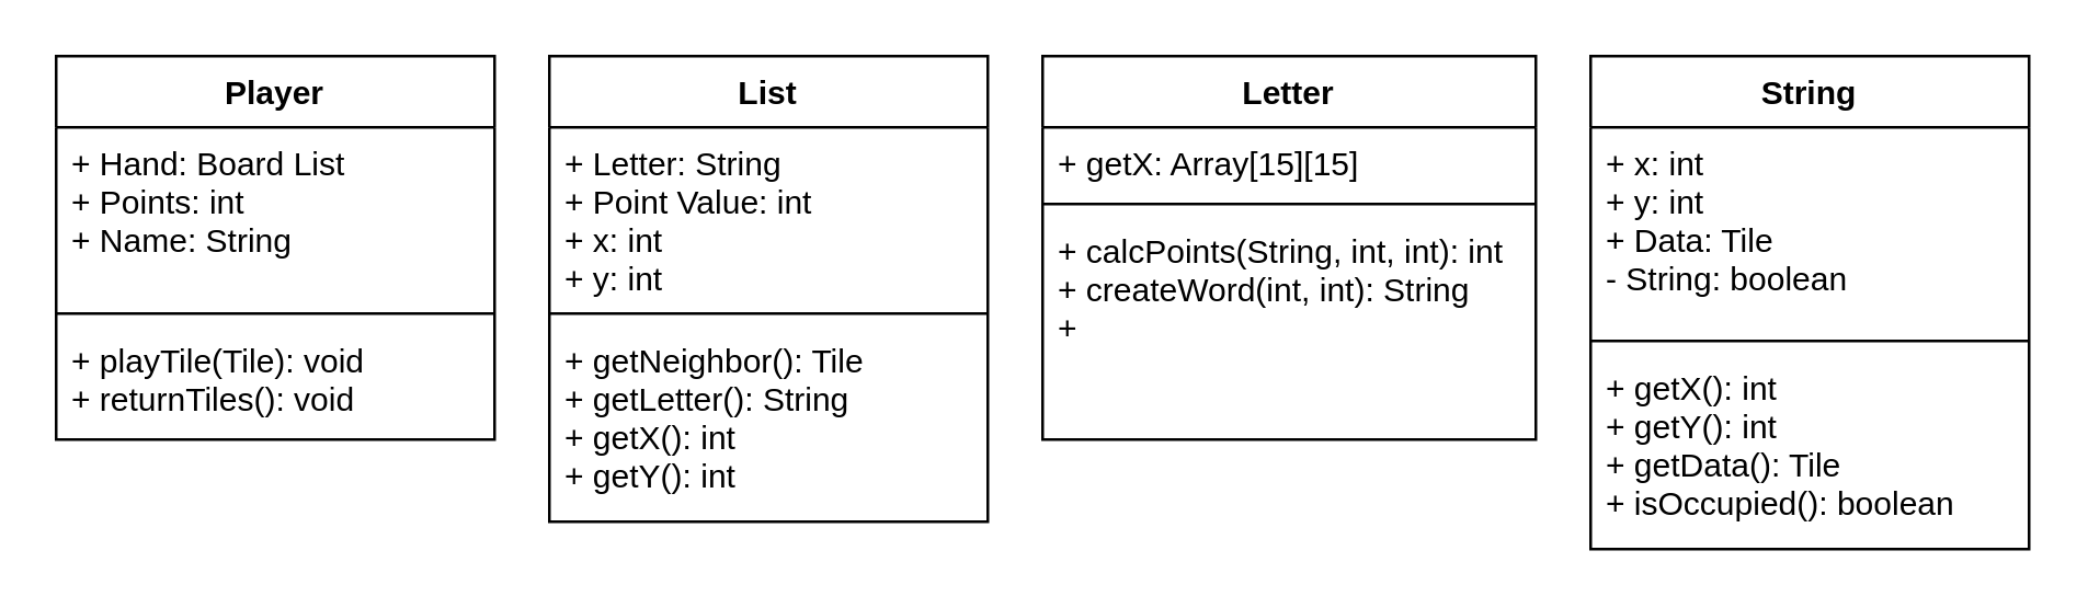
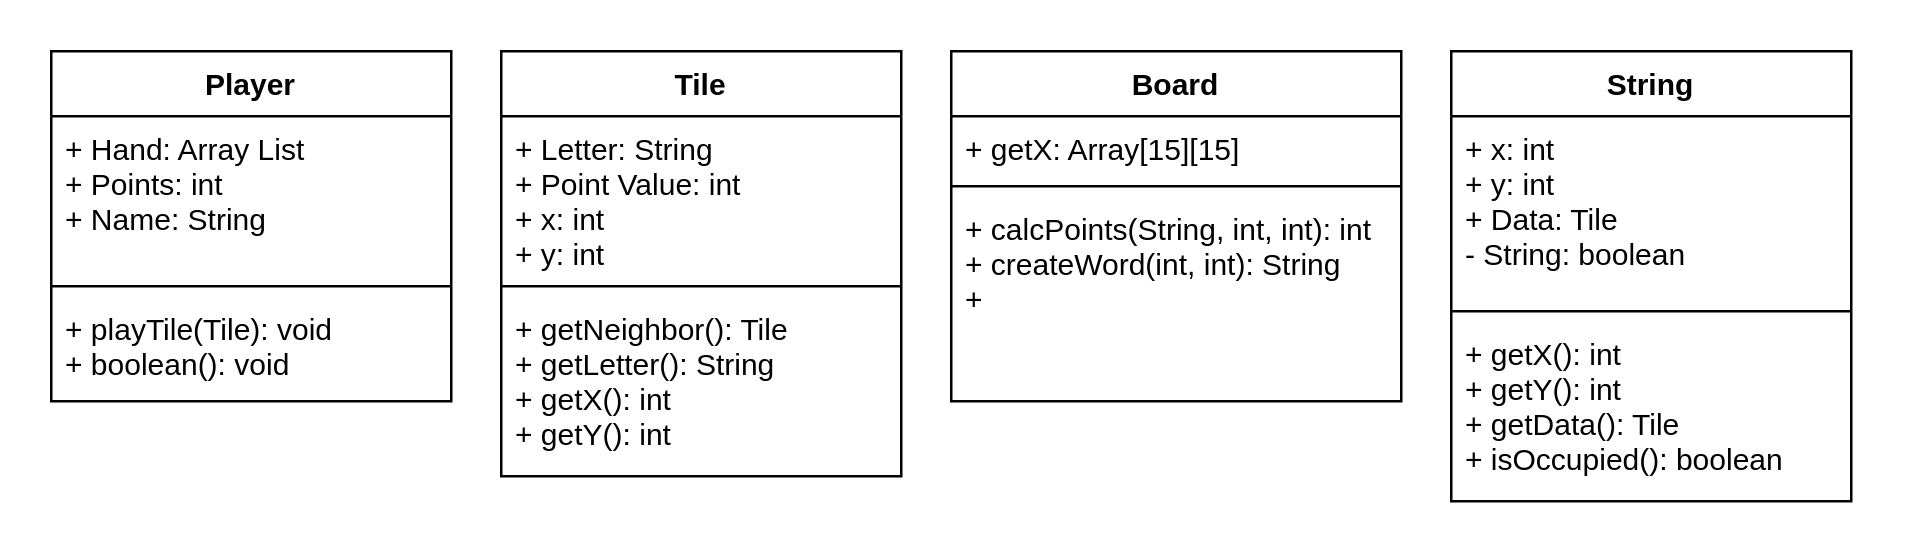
  <mxCell id="0" />
  <mxCell id="1" parent="0" />
  <mxCell id="2" value="Player" style="swimlane;fontStyle=1;align=center;verticalAlign=top;childLayout=stackLayout;horizontal=1;startSize=26;horizontalStack=0;resizeParent=1;resizeParentMax=0;resizeLast=0;collapsible=1;marginBottom=0;" vertex="1" parent="1"><mxGeometry x="20" y="20" width="160" height="140" as="geometry" /></mxCell>
- <mxCell id="3" value="+ Hand: Board List&#10;+ Points: int&#10;+ Name: String" style="text;strokeColor=none;fillColor=none;align=left;verticalAlign=top;spacingLeft=4;spacingRight=4;overflow=hidden;rotatable=0;points=[[0,0.5],[1,0.5]];portConstraint=eastwest;" vertex="1" parent="2"><mxGeometry y="26" width="160" height="64" as="geometry" /></mxCell>
+ <mxCell id="3" value="+ Hand: Array List&#10;+ Points: int&#10;+ Name: String" style="text;strokeColor=none;fillColor=none;align=left;verticalAlign=top;spacingLeft=4;spacingRight=4;overflow=hidden;rotatable=0;points=[[0,0.5],[1,0.5]];portConstraint=eastwest;" vertex="1" parent="2"><mxGeometry y="26" width="160" height="64" as="geometry" /></mxCell>
  <mxCell id="4" value="" style="line;strokeWidth=1;fillColor=none;align=left;verticalAlign=middle;spacingTop=-1;spacingLeft=3;spacingRight=3;rotatable=0;labelPosition=right;points=[];portConstraint=eastwest;" vertex="1" parent="2"><mxGeometry y="90" width="160" height="8" as="geometry" /></mxCell>
- <mxCell id="5" value="+ playTile(Tile): void&#10;+ returnTiles(): void&#10;" style="text;strokeColor=none;fillColor=none;align=left;verticalAlign=top;spacingLeft=4;spacingRight=4;overflow=hidden;rotatable=0;points=[[0,0.5],[1,0.5]];portConstraint=eastwest;" vertex="1" parent="2"><mxGeometry y="98" width="160" height="42" as="geometry" /></mxCell>
- <mxCell id="6" value="List" style="swimlane;fontStyle=1;align=center;verticalAlign=top;childLayout=stackLayout;horizontal=1;startSize=26;horizontalStack=0;resizeParent=1;resizeParentMax=0;resizeLast=0;collapsible=1;marginBottom=0;" vertex="1" parent="1"><mxGeometry x="200" y="20" width="160" height="170" as="geometry" /></mxCell>
+ <mxCell id="5" value="+ playTile(Tile): void&#10;+ boolean(): void&#10;" style="text;strokeColor=none;fillColor=none;align=left;verticalAlign=top;spacingLeft=4;spacingRight=4;overflow=hidden;rotatable=0;points=[[0,0.5],[1,0.5]];portConstraint=eastwest;" vertex="1" parent="2"><mxGeometry y="98" width="160" height="42" as="geometry" /></mxCell>
+ <mxCell id="6" value="Tile" style="swimlane;fontStyle=1;align=center;verticalAlign=top;childLayout=stackLayout;horizontal=1;startSize=26;horizontalStack=0;resizeParent=1;resizeParentMax=0;resizeLast=0;collapsible=1;marginBottom=0;" vertex="1" parent="1"><mxGeometry x="200" y="20" width="160" height="170" as="geometry" /></mxCell>
  <mxCell id="7" value="+ Letter: String&#10;+ Point Value: int&#10;+ x: int&#10;+ y: int" style="text;strokeColor=none;fillColor=none;align=left;verticalAlign=top;spacingLeft=4;spacingRight=4;overflow=hidden;rotatable=0;points=[[0,0.5],[1,0.5]];portConstraint=eastwest;" vertex="1" parent="6"><mxGeometry y="26" width="160" height="64" as="geometry" /></mxCell>
  <mxCell id="8" value="" style="line;strokeWidth=1;fillColor=none;align=left;verticalAlign=middle;spacingTop=-1;spacingLeft=3;spacingRight=3;rotatable=0;labelPosition=right;points=[];portConstraint=eastwest;" vertex="1" parent="6"><mxGeometry y="90" width="160" height="8" as="geometry" /></mxCell>
  <mxCell id="9" value="+ getNeighbor(): Tile&#10;+ getLetter(): String&#10;+ getX(): int&#10;+ getY(): int&#10;" style="text;strokeColor=none;fillColor=none;align=left;verticalAlign=top;spacingLeft=4;spacingRight=4;overflow=hidden;rotatable=0;points=[[0,0.5],[1,0.5]];portConstraint=eastwest;" vertex="1" parent="6"><mxGeometry y="98" width="160" height="72" as="geometry" /></mxCell>
- <mxCell id="10" value="Letter" style="swimlane;fontStyle=1;align=center;verticalAlign=top;childLayout=stackLayout;horizontal=1;startSize=26;horizontalStack=0;resizeParent=1;resizeParentMax=0;resizeLast=0;collapsible=1;marginBottom=0;" vertex="1" parent="1"><mxGeometry x="380" y="20" width="180" height="140" as="geometry" /></mxCell>
+ <mxCell id="10" value="Board" style="swimlane;fontStyle=1;align=center;verticalAlign=top;childLayout=stackLayout;horizontal=1;startSize=26;horizontalStack=0;resizeParent=1;resizeParentMax=0;resizeLast=0;collapsible=1;marginBottom=0;" vertex="1" parent="1"><mxGeometry x="380" y="20" width="180" height="140" as="geometry" /></mxCell>
  <mxCell id="11" value="+ getX: Array[15][15]" style="text;strokeColor=none;fillColor=none;align=left;verticalAlign=top;spacingLeft=4;spacingRight=4;overflow=hidden;rotatable=0;points=[[0,0.5],[1,0.5]];portConstraint=eastwest;" vertex="1" parent="10"><mxGeometry y="26" width="180" height="24" as="geometry" /></mxCell>
  <mxCell id="12" value="" style="line;strokeWidth=1;fillColor=none;align=left;verticalAlign=middle;spacingTop=-1;spacingLeft=3;spacingRight=3;rotatable=0;labelPosition=right;points=[];portConstraint=eastwest;" vertex="1" parent="10"><mxGeometry y="50" width="180" height="8" as="geometry" /></mxCell>
  <mxCell id="13" value="+ calcPoints(String, int, int): int&#10;+ createWord(int, int): String&#10;+ " style="text;strokeColor=none;fillColor=none;align=left;verticalAlign=top;spacingLeft=4;spacingRight=4;overflow=hidden;rotatable=0;points=[[0,0.5],[1,0.5]];portConstraint=eastwest;" vertex="1" parent="10"><mxGeometry y="58" width="180" height="82" as="geometry" /></mxCell>
  <mxCell id="14" value="String" style="swimlane;fontStyle=1;align=center;verticalAlign=top;childLayout=stackLayout;horizontal=1;startSize=26;horizontalStack=0;resizeParent=1;resizeParentMax=0;resizeLast=0;collapsible=1;marginBottom=0;" vertex="1" parent="1"><mxGeometry x="580" y="20" width="160" height="180" as="geometry" /></mxCell>
  <mxCell id="15" value="+ x: int&#10;+ y: int&#10;+ Data: Tile&#10;- String: boolean&#10;" style="text;strokeColor=none;fillColor=none;align=left;verticalAlign=top;spacingLeft=4;spacingRight=4;overflow=hidden;rotatable=0;points=[[0,0.5],[1,0.5]];portConstraint=eastwest;" vertex="1" parent="14"><mxGeometry y="26" width="160" height="74" as="geometry" /></mxCell>
  <mxCell id="16" value="" style="line;strokeWidth=1;fillColor=none;align=left;verticalAlign=middle;spacingTop=-1;spacingLeft=3;spacingRight=3;rotatable=0;labelPosition=right;points=[];portConstraint=eastwest;" vertex="1" parent="14"><mxGeometry y="100" width="160" height="8" as="geometry" /></mxCell>
  <mxCell id="17" value="+ getX(): int&#10;+ getY(): int&#10;+ getData(): Tile&#10;+ isOccupied(): boolean" style="text;strokeColor=none;fillColor=none;align=left;verticalAlign=top;spacingLeft=4;spacingRight=4;overflow=hidden;rotatable=0;points=[[0,0.5],[1,0.5]];portConstraint=eastwest;" vertex="1" parent="14"><mxGeometry y="108" width="160" height="72" as="geometry" /></mxCell>
